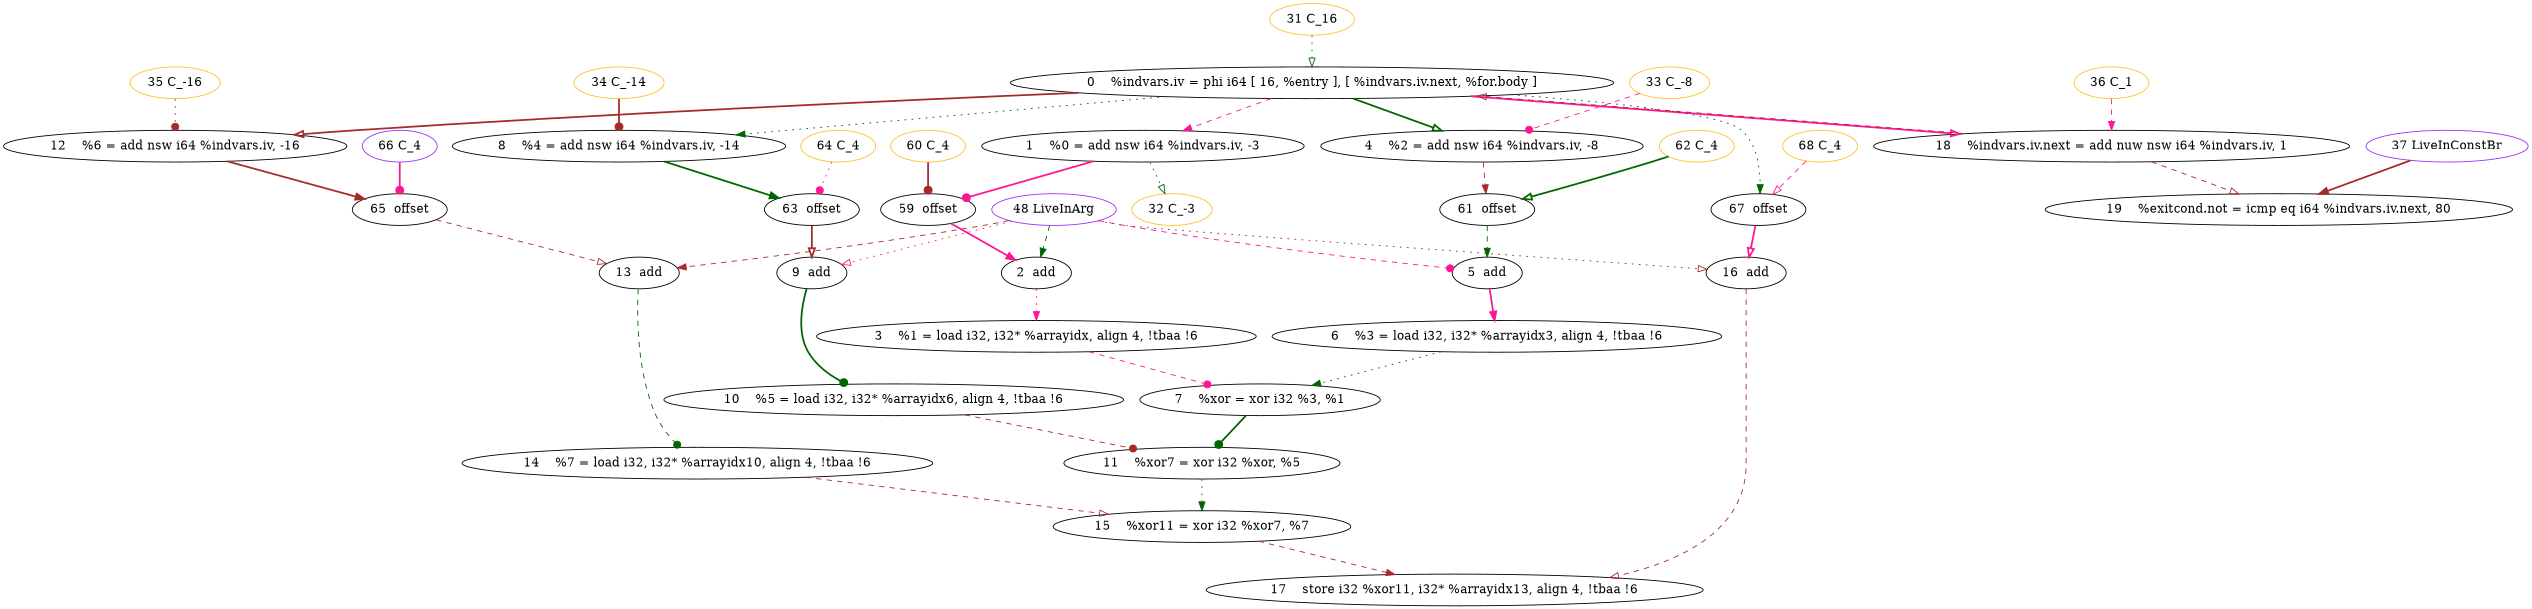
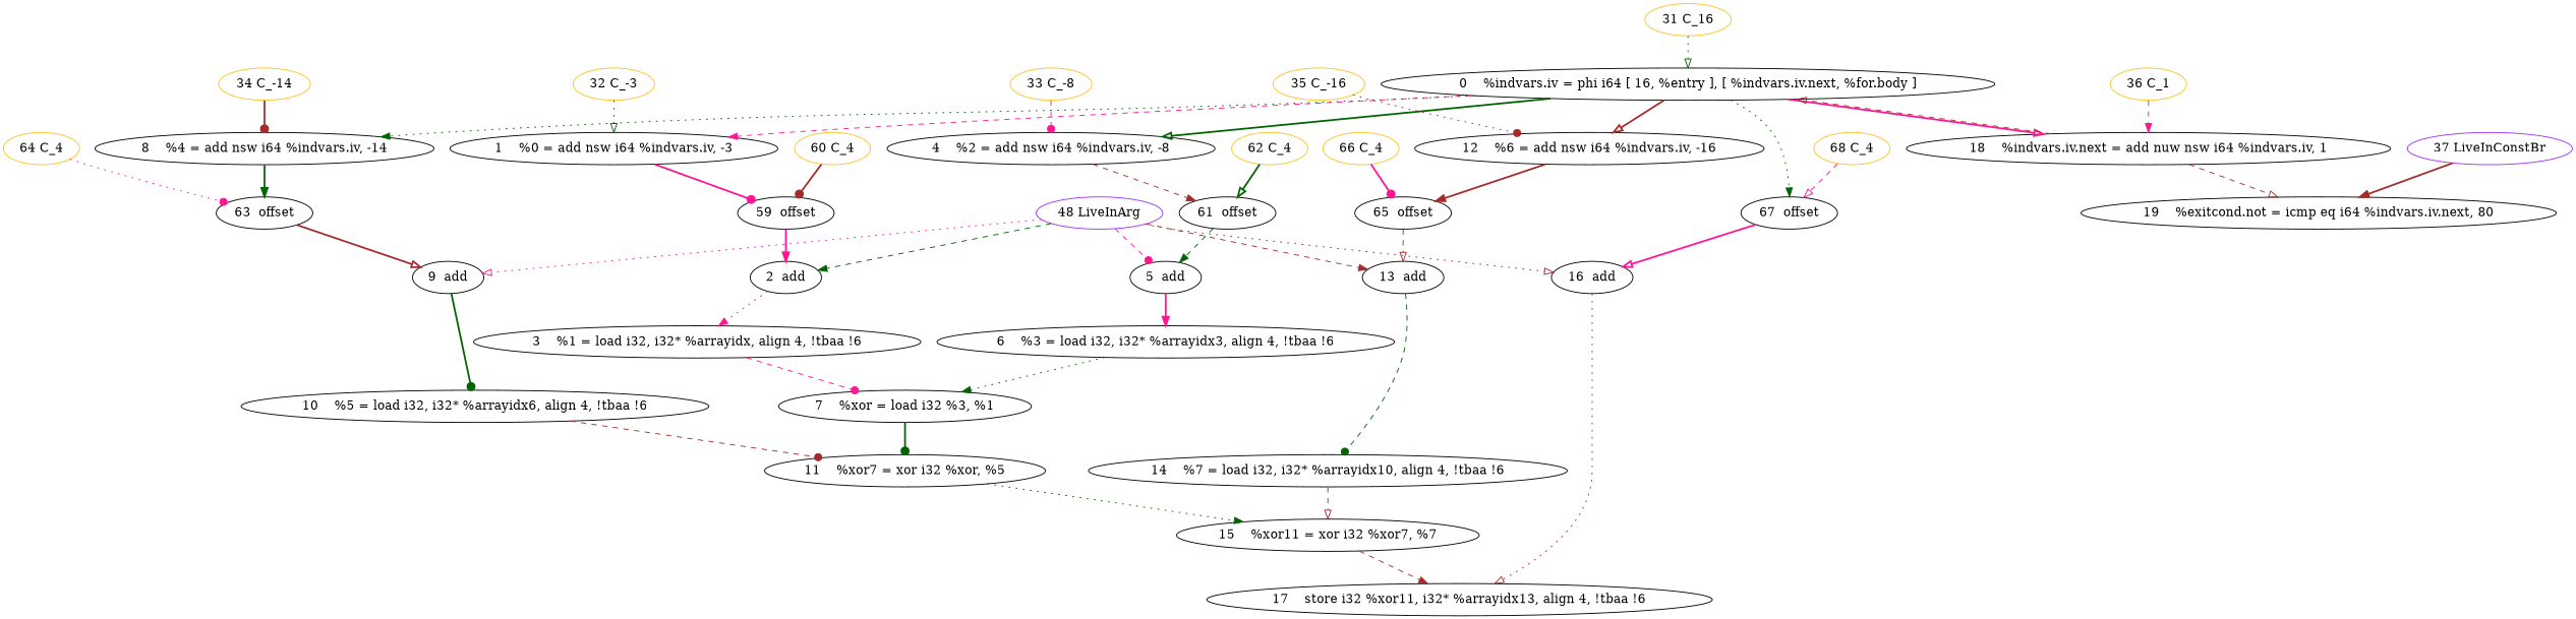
  digraph {
    node [color=black]
    edge [arrowhead=normal color=brown style=dashed]
    n1 [label="0    %indvars.iv = phi i64 [ 16, %entry ], [ %indvars.iv.next, %for.body ]"]
    n2 [label="1    %0 = add nsw i64 %indvars.iv, -3"]
    n3 [label="4    %2 = add nsw i64 %indvars.iv, -8"]
    n4 [label="8    %4 = add nsw i64 %indvars.iv, -14"]
    n5 [label="12    %6 = add nsw i64 %indvars.iv, -16"]
    n6 [label="18    %indvars.iv.next = add nuw nsw i64 %indvars.iv, 1"]
    n7 [label="67  offset"]
    n8 [label="59  offset"]
    n9 [label="2  add"]
    n10 [label="3    %1 = load i32, i32* %arrayidx, align 4, !tbaa !6"]
-   n11 [label="7    %xor = xor i32 %3, %1"]
+   n11 [label="7    %xor = load i32 %3, %1"]
    n12 [label="61  offset"]
    n13 [label="5  add"]
    n14 [label="6    %3 = load i32, i32* %arrayidx3, align 4, !tbaa !6"]
    n15 [label="11    %xor7 = xor i32 %xor, %5"]
    n16 [label="63  offset"]
    n17 [label="9  add"]
    n18 [label="10    %5 = load i32, i32* %arrayidx6, align 4, !tbaa !6"]
    n19 [label="15    %xor11 = xor i32 %xor7, %7"]
    n20 [label="65  offset"]
    n21 [label="13  add"]
    n22 [label="14    %7 = load i32, i32* %arrayidx10, align 4, !tbaa !6"]
    n23 [label="17    store i32 %xor11, i32* %arrayidx13, align 4, !tbaa !6"]
    n24 [label="16  add"]
    n25 [label="19    %exitcond.not = icmp eq i64 %indvars.iv.next, 80"]
    n26 [color=goldenrod1 label="31 C_16"]
    n27 [color=goldenrod1 label="32 C_-3"]
    n28 [color=goldenrod1 label="33 C_-8"]
    n29 [color=goldenrod1 label="34 C_-14"]
    n30 [color=goldenrod1 label="35 C_-16"]
    n31 [color=goldenrod1 label="36 C_1"]
    n32 [color=goldenrod1 label="60 C_4"]
    n33 [color=goldenrod1 label="62 C_4"]
    n34 [color=goldenrod1 label="64 C_4"]
-   n35 [color=purple1 label="66 C_4"]
+   n35 [color=goldenrod1 label="66 C_4"]
    n36 [color=goldenrod1 label="68 C_4"]
    n37 [color=purple1 label="37 LiveInConstBr"]
    n38 [color=purple1 label="48 LiveInArg"]
    subgraph sub_1 {
      compound=true
      n1
      n2
      n3
      n4
      n5
      n6
      n7
      n8
      n9
      n10
      n11
      n12
      n13
      n14
      n15
      n16
      n17
      n18
      n19
      n20
      n21
      n22
      n23
      n24
      n25
      n26
      n27
      n28
      n29
      n30
      n31
      n32
      n33
      n34
      n35
      n36
      n37
      n38
    }
    n1 -> n2 [color=deeppink]
    n1 -> n3 [arrowhead=onormal color=darkgreen style=bold]
    n1 -> n4 [color=darkgreen style=dotted]
    n1 -> n5 [arrowhead=onormal style=bold]
    n1 -> n6 [arrowhead=onormal color=deeppink style=bold]
    n1 -> n7 [color=darkgreen style=dotted]
    n2 -> n8 [arrowhead=dot color=deeppink style=bold]
    n3 -> n12
    n4 -> n16 [color=darkgreen style=bold]
    n5 -> n20 [style=bold]
    n6 -> n1 [arrowhead=onormal]
    n6 -> n25 [arrowhead=onormal]
    n7 -> n24 [arrowhead=onormal color=deeppink style=bold]
    n8 -> n9 [color=deeppink style=bold]
    n9 -> n10 [color=deeppink style=dotted]
    n10 -> n11 [arrowhead=dot color=deeppink]
    n11 -> n15 [arrowhead=dot color=darkgreen style=bold]
    n12 -> n13 [color=darkgreen]
    n13 -> n14 [color=deeppink style=bold]
    n14 -> n11 [color=darkgreen style=dotted]
    n15 -> n19 [color=darkgreen style=dotted]
    n16 -> n17 [arrowhead=onormal style=bold]
    n17 -> n18 [arrowhead=dot color=darkgreen style=bold]
    n18 -> n15 [arrowhead=dot]
    n19 -> n23
    n20 -> n21 [arrowhead=onormal]
    n21 -> n22 [arrowhead=dot color=darkgreen]
    n22 -> n19 [arrowhead=onormal]
-   n24 -> n23 [arrowhead=onormal]
+   n24 -> n23 [arrowhead=onormal style=dotted]
    n26 -> n1 [arrowhead=onormal color=darkgreen style=dotted]
-   n2 -> n27 [arrowhead=onormal color=darkgreen style=dotted]
+   n27 -> n2 [arrowhead=onormal color=darkgreen style=dotted]
    n28 -> n3 [arrowhead=dot color=deeppink]
    n29 -> n4 [arrowhead=dot style=bold]
    n30 -> n5 [arrowhead=dot style=dotted]
    n31 -> n6 [color=deeppink]
    n32 -> n8 [arrowhead=dot style=bold]
    n33 -> n12 [arrowhead=onormal color=darkgreen style=bold]
    n34 -> n16 [arrowhead=dot color=deeppink style=dotted]
    n35 -> n20 [arrowhead=dot color=deeppink style=bold]
    n36 -> n7 [arrowhead=onormal color=deeppink]
    n37 -> n25 [style=bold]
    n38 -> n9 [color=darkgreen]
    n38 -> n13 [arrowhead=dot color=deeppink]
    n38 -> n17 [arrowhead=onormal color=deeppink style=dotted]
    n38 -> n21
    n38 -> n24 [arrowhead=onormal style=dotted]
  }
